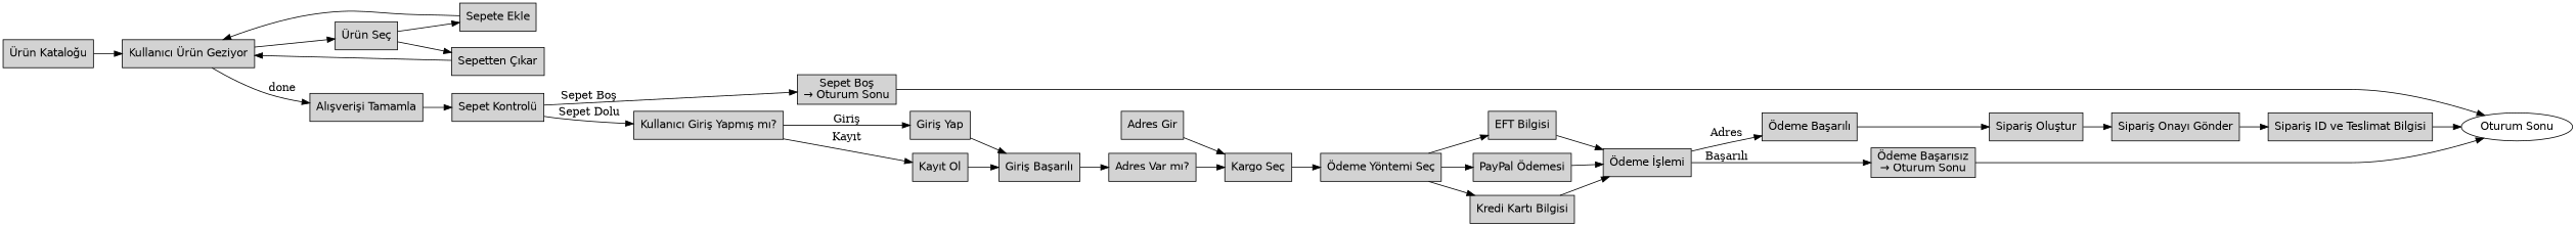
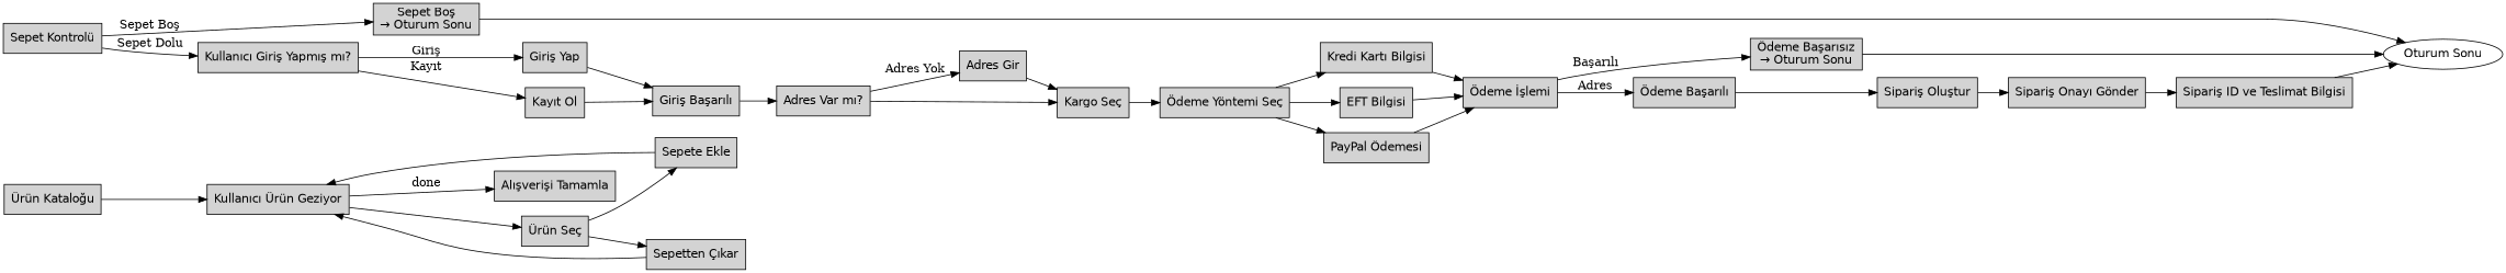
  digraph {
    rankdir=LR
    node [fillcolor=lightgrey fontname=Helvetica shape=box style=filled]
    n1 [label="Ürün Kataloğu"]
    n2 [label="Kullanıcı Ürün Geziyor"]
    n3 [label="Ürün Seç"]
    n4 [label="Alışverişi Tamamla"]
    n5 [label="Sepete Ekle"]
    n6 [label="Sepetten Çıkar"]
    n7 [label="Sepet Kontrolü"]
    n8 [label="Sepet Boş\n→ Oturum Sonu"]
    n9 [label="Kullanıcı Giriş Yapmış mı?"]
    n10 [fillcolor=white label="Oturum Sonu" shape=ellipse]
    n11 [label="Giriş Yap"]
    n12 [label="Kayıt Ol"]
    n13 [label="Giriş Başarılı"]
    n14 [label="Adres Var mı?"]
    n15 [label="Adres Gir"]
    n16 [label="Kargo Seç"]
    n17 [label="Ödeme Yöntemi Seç"]
    n18 [label="Kredi Kartı Bilgisi"]
    n19 [label="EFT Bilgisi"]
    n20 [label="PayPal Ödemesi"]
    n21 [label="Ödeme İşlemi"]
    n22 [label="Ödeme Başarısız\n→ Oturum Sonu"]
    n23 [label="Ödeme Başarılı"]
    n24 [label="Sipariş Oluştur"]
    n25 [label="Sipariş Onayı Gönder"]
    n26 [label="Sipariş ID ve Teslimat Bilgisi"]
    n1 -> n2
    n2 -> n3
    n2 -> n4 [label=done]
    n3 -> n5
    n3 -> n6
-   n4 -> n7
    n5 -> n2
    n6 -> n2
    n7 -> n8 [label="Sepet Boş"]
    n7 -> n9 [label="Sepet Dolu"]
    n8 -> n10
    n9 -> n11 [label="Giriş"]
    n9 -> n12 [label="Kayıt"]
    n11 -> n13
    n12 -> n13
    n13 -> n14
+   n14 -> n15 [label="Adres Yok"]
    n14 -> n16
    n15 -> n16
    n16 -> n17
    n17 -> n18
    n17 -> n19
    n17 -> n20
    n18 -> n21
    n19 -> n21
    n20 -> n21
    n21 -> n22 [label="Başarılı"]
    n21 -> n23 [label=Adres]
    n22 -> n10
    n23 -> n24
    n24 -> n25
    n25 -> n26
    n26 -> n10
  }
